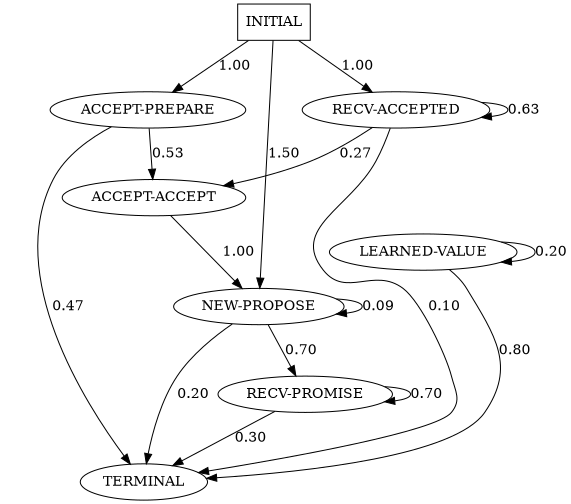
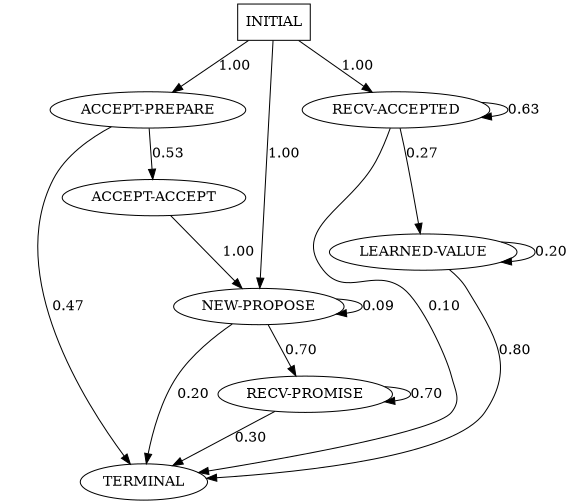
  digraph {
    edge [weight=1.00]
    n1 [label=INITIAL shape=box]
    n2 [label="ACCEPT-PREPARE"]
    n3 [label="NEW-PROPOSE"]
    n4 [label="RECV-ACCEPTED"]
    n5 [label="ACCEPT-ACCEPT"]
    n6 [label=TERMINAL]
    n7 [label="RECV-PROMISE"]
    n8 [label="LEARNED-VALUE"]
    n1 -> n2 [label=1.00]
-   n1 -> n3 [label=1.50]
+   n1 -> n3 [label=1.00]
    n1 -> n4 [label=1.00]
    n2 -> n5 [label=0.53 weight=0.53]
    n2 -> n6 [label=0.47 weight=0.47]
    n3 -> n3 [label=0.09 weight=0.09]
    n3 -> n6 [label=0.20 weight=0.20]
    n3 -> n7 [label=0.70 weight=0.70]
    n4 -> n4 [label=0.63 weight=0.63]
    n4 -> n6 [label=0.10 weight=0.10]
-   n4 -> n5 [label=0.27 weight=0.27]
+   n4 -> n8 [label=0.27 weight=0.27]
    n5 -> n3 [label=1.00]
    n7 -> n6 [label=0.30 weight=0.30]
    n7 -> n7 [label=0.70 weight=0.70]
    n8 -> n6 [label=0.80 weight=0.80]
    n8 -> n8 [label=0.20 weight=0.20]
  }
